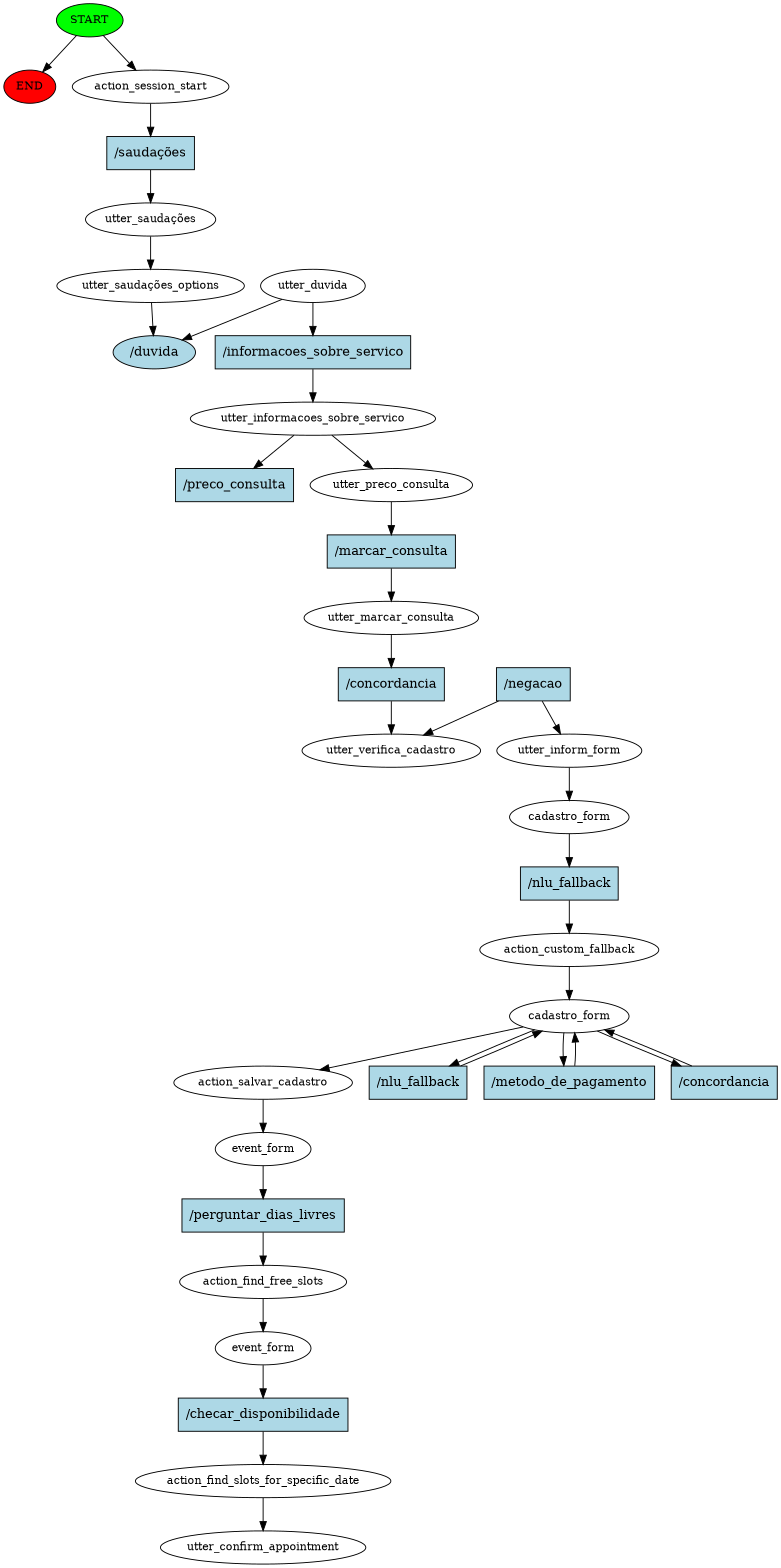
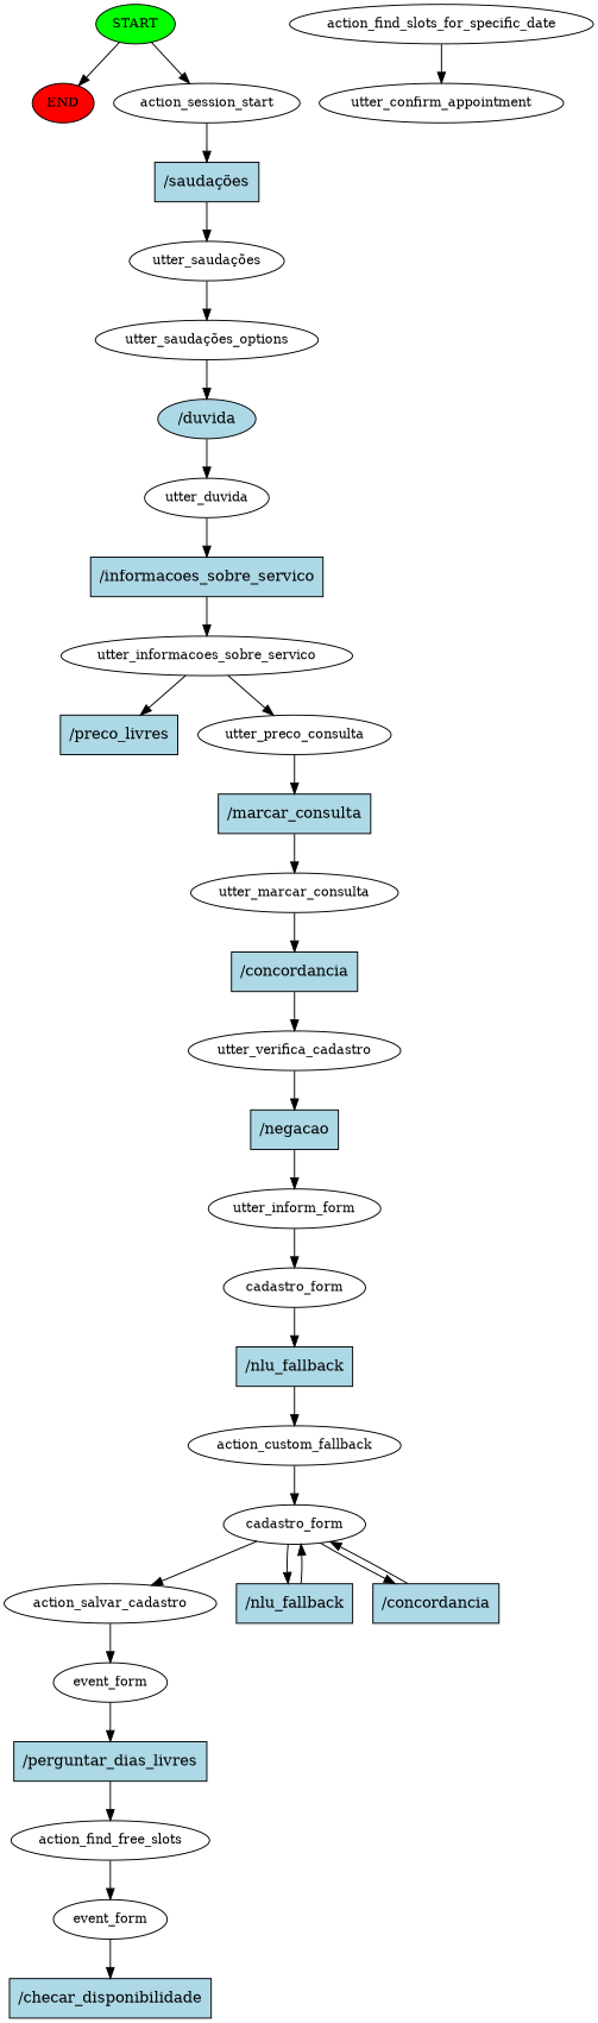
  digraph {
    node [fontsize=12]
    n1 [fillcolor=green label=START style=filled]
    n2 [fillcolor=red label=END style=filled]
    n3 [label=action_session_start]
    n4 [fillcolor=lightblue label="/saudações" shape=rect style=filled fontsize=""]
    n5 [label="utter_saudações"]
    n6 [label="utter_saudações_options"]
    n7 [fillcolor=lightblue label="/duvida" shape=ellipse style=filled fontsize=""]
    n8 [label=utter_duvida]
    n9 [fillcolor=lightblue label="/informacoes_sobre_servico" shape=rect style=filled fontsize=""]
    n10 [label=utter_informacoes_sobre_servico]
-   n11 [fillcolor=lightblue label="/preco_consulta" shape=rect style=filled fontsize=""]
+   n11 [fillcolor=lightblue label="/preco_livres" shape=rect style=filled fontsize=""]
    n12 [label=utter_preco_consulta]
    n13 [fillcolor=lightblue label="/marcar_consulta" shape=rect style=filled fontsize=""]
    n14 [label=utter_marcar_consulta]
    n15 [fillcolor=lightblue label="/concordancia" shape=rect style=filled fontsize=""]
    n16 [label=utter_verifica_cadastro]
    n17 [fillcolor=lightblue label="/negacao" shape=rect style=filled fontsize=""]
    n18 [label=utter_inform_form]
    n19 [label=cadastro_form]
    n20 [fillcolor=lightblue label="/nlu_fallback" shape=rect style=filled fontsize=""]
    n21 [label=action_custom_fallback]
    n22 [label=cadastro_form]
    n23 [label=action_salvar_cadastro]
    n24 [fillcolor=lightblue label="/nlu_fallback" shape=rect style=filled fontsize=""]
-   n25 [fillcolor=lightblue label="/metodo_de_pagamento" shape=rect style=filled fontsize=""]
    n26 [fillcolor=lightblue label="/concordancia" shape=rect style=filled fontsize=""]
    n27 [label=event_form]
    n28 [fillcolor=lightblue label="/perguntar_dias_livres" shape=rect style=filled fontsize=""]
    n29 [label=action_find_free_slots]
    n30 [label=event_form]
    n31 [fillcolor=lightblue label="/checar_disponibilidade" shape=rect style=filled fontsize=""]
    n32 [label=action_find_slots_for_specific_date]
    n33 [label=utter_confirm_appointment]
    n1 -> n2
    n1 -> n3
    n3 -> n4
    n4 -> n5
    n5 -> n6
    n6 -> n7
-   n8 -> n7
+   n7 -> n8
    n8 -> n9
    n9 -> n10
    n10 -> n11
    n10 -> n12
    n12 -> n13
    n13 -> n14
    n14 -> n15
    n15 -> n16
-   n17 -> n16
+   n16 -> n17
    n17 -> n18
    n18 -> n19
    n19 -> n20
    n20 -> n21
    n21 -> n22
    n22 -> n23
    n22 -> n24
-   n22 -> n25
    n22 -> n26
    n23 -> n27
    n24 -> n22
-   n25 -> n22
    n26 -> n22
    n27 -> n28
    n28 -> n29
    n29 -> n30
    n30 -> n31
-   n31 -> n32
    n32 -> n33
  }
